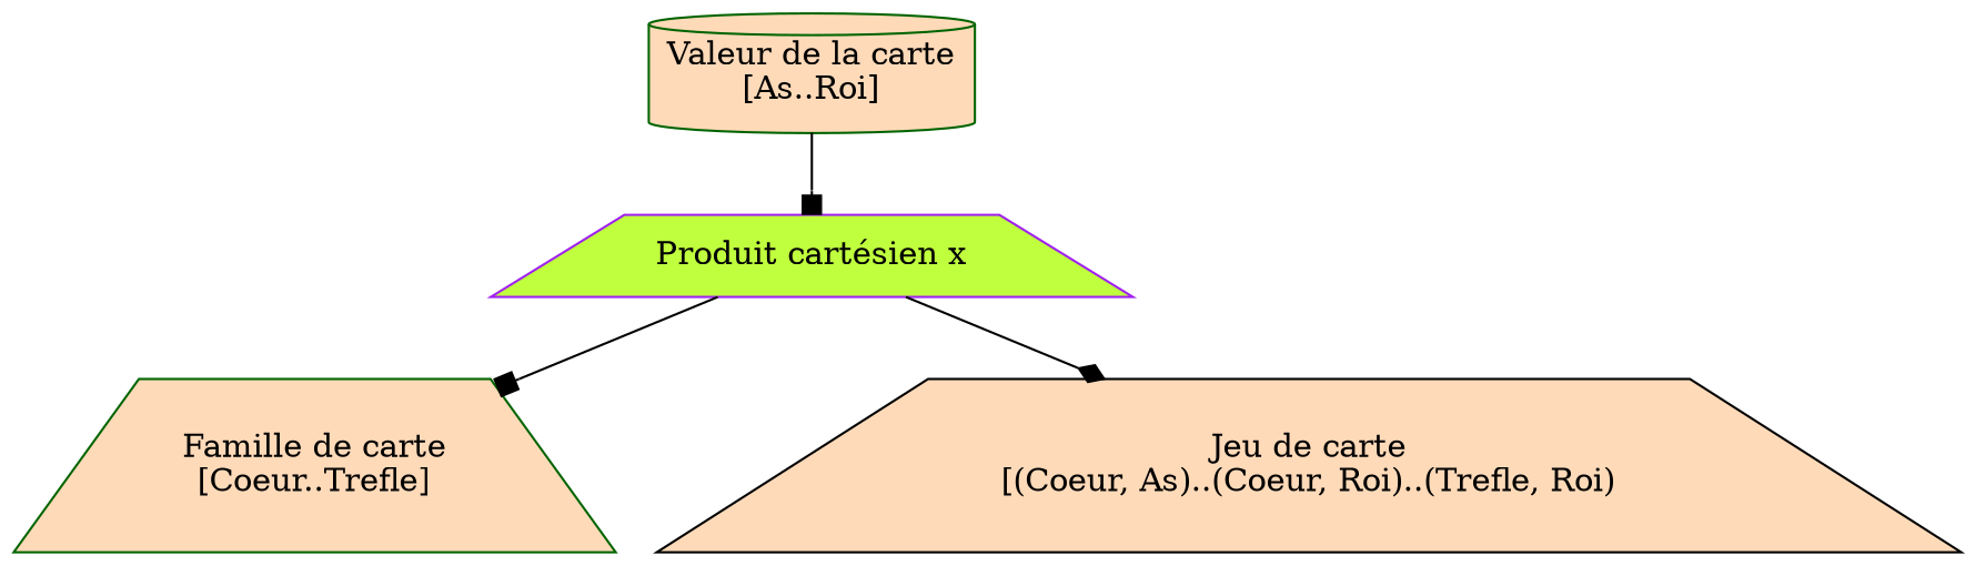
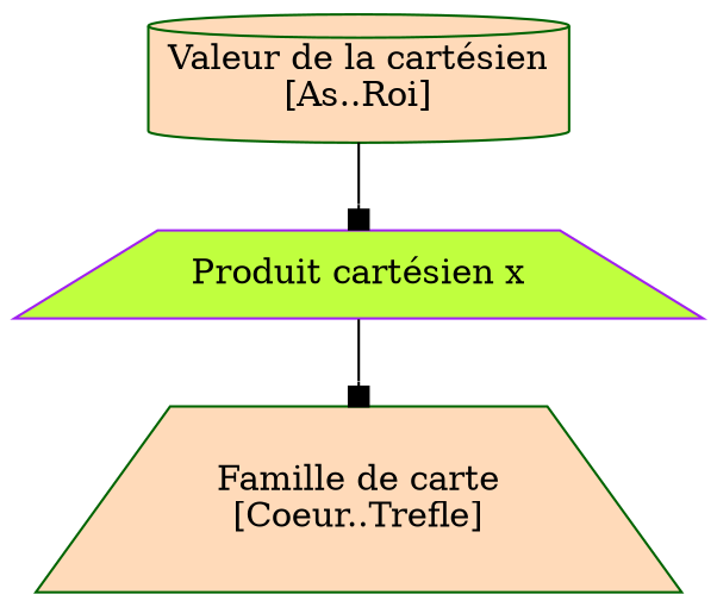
  digraph {
    node [color=darkgreen fillcolor=peachpuff shape=trapezium style=filled]
    edge [arrowhead=box]
    n1 [label="Famille de carte\n[Coeur..Trefle]"]
    n2 [color=purple fillcolor=olivedrab1 label="Produit cartésien x"]
-   n3 [color=black label="Jeu de carte\n[(Coeur, As)..(Coeur, Roi)..(Trefle, Roi)"]
-   n4 [label="Valeur de la carte\n[As..Roi]" shape=cylinder]
+   n4 [label="Valeur de la cartésien\n[As..Roi]" shape=cylinder]
    n2 -> n1
-   n2 -> n3 [arrowhead=diamond]
    n4 -> n2
  }
